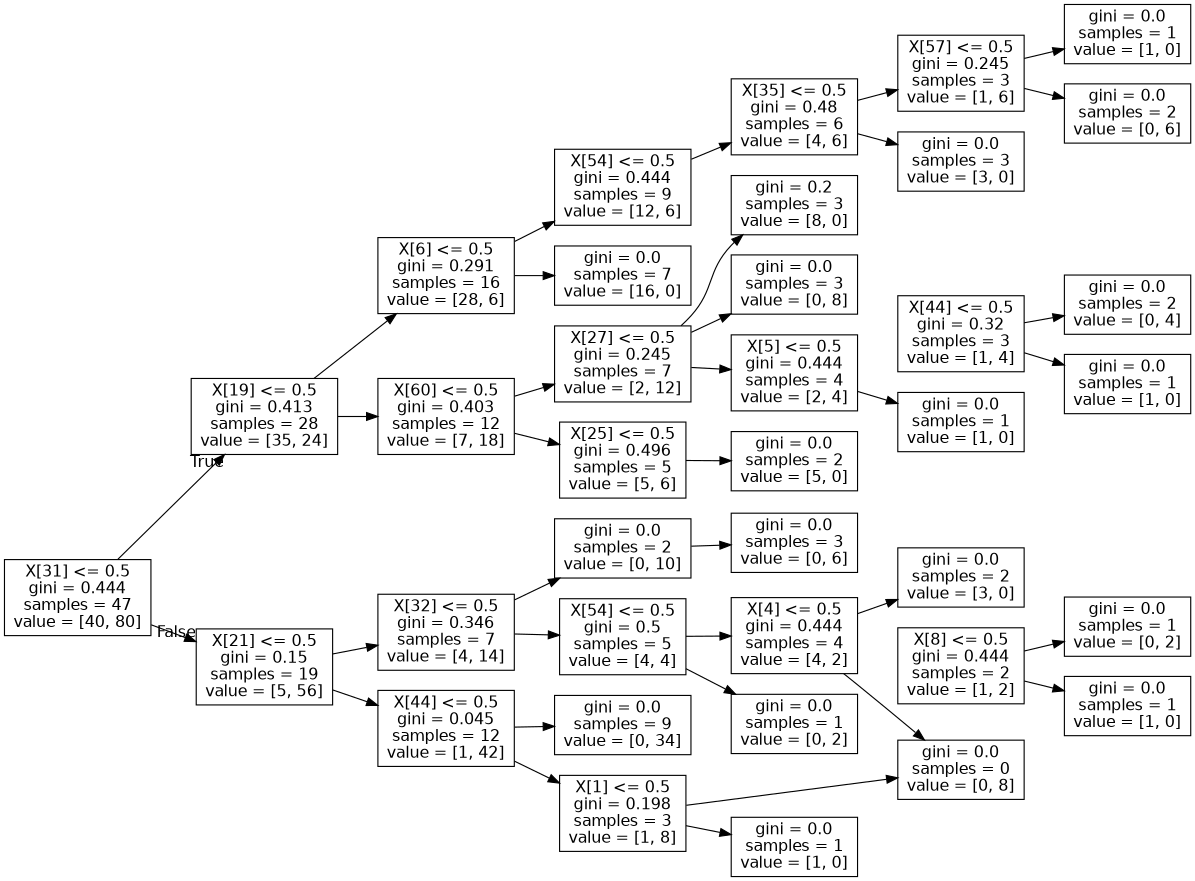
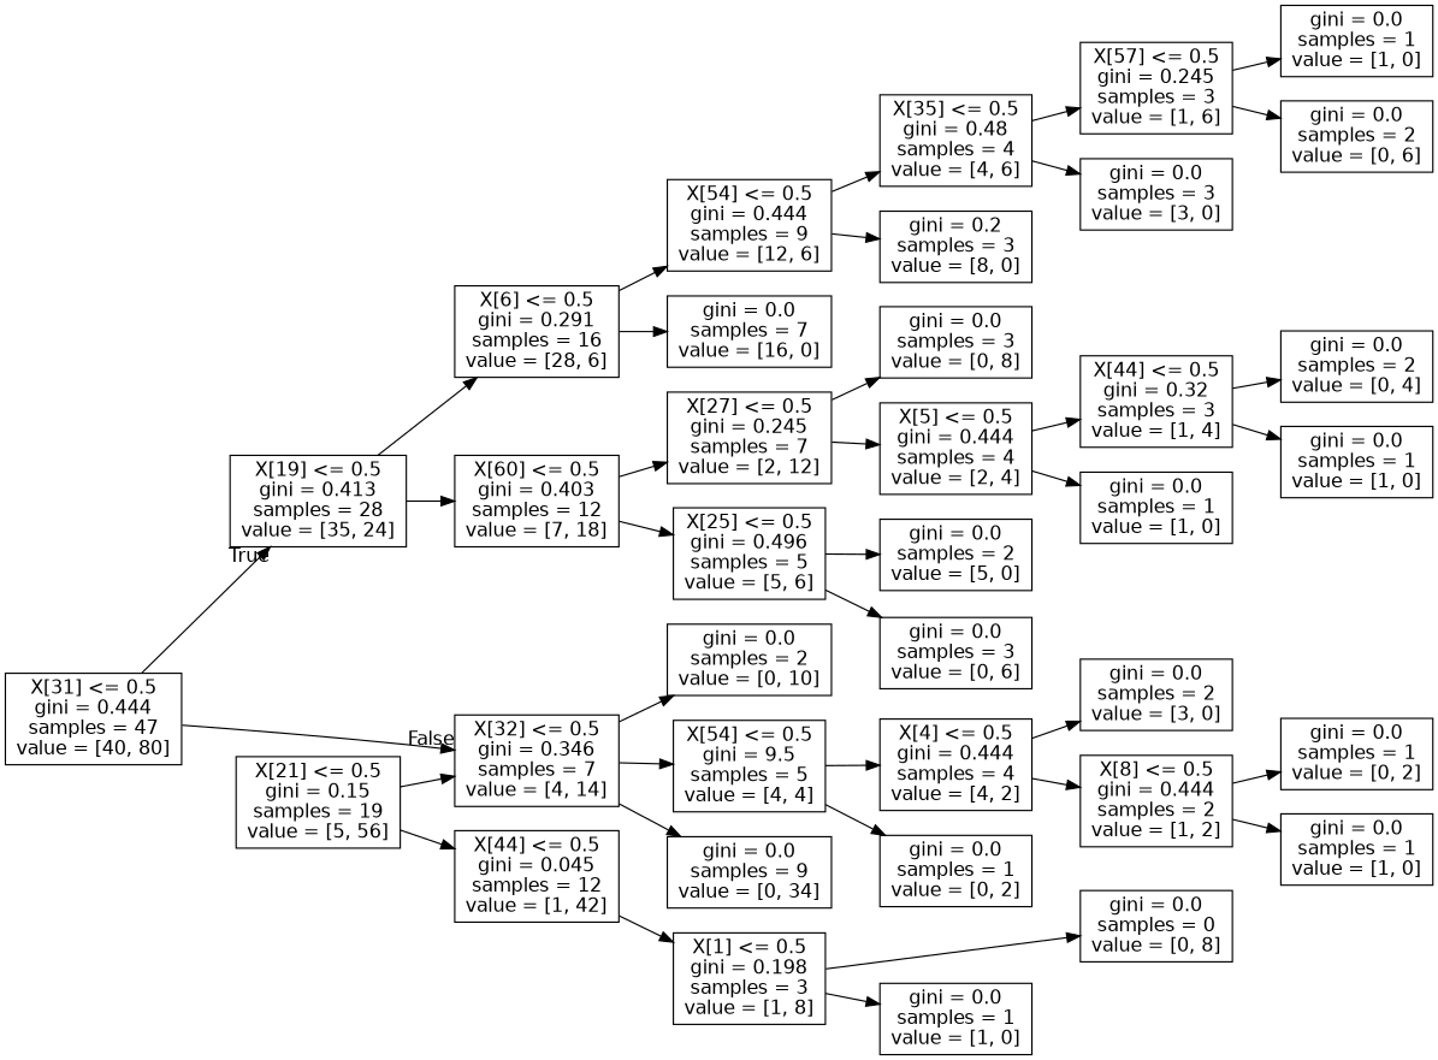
  digraph {
    rankdir=LR
    node [fontname=helvetica shape=box]
    edge [fontname=helvetica]
    n1 [label="X[31] <= 0.5\ngini = 0.444\nsamples = 47\nvalue = [40, 80]"]
    n2 [label="X[19] <= 0.5\ngini = 0.413\nsamples = 28\nvalue = [35, 24]"]
    n3 [label="X[21] <= 0.5\ngini = 0.15\nsamples = 19\nvalue = [5, 56]"]
    n4 [label="X[6] <= 0.5\ngini = 0.291\nsamples = 16\nvalue = [28, 6]"]
    n5 [label="X[60] <= 0.5\ngini = 0.403\nsamples = 12\nvalue = [7, 18]"]
    n6 [label="X[32] <= 0.5\ngini = 0.346\nsamples = 7\nvalue = [4, 14]"]
    n7 [label="X[44] <= 0.5\ngini = 0.045\nsamples = 12\nvalue = [1, 42]"]
    n8 [label="X[54] <= 0.5\ngini = 0.444\nsamples = 9\nvalue = [12, 6]"]
    n9 [label="gini = 0.0\nsamples = 7\nvalue = [16, 0]"]
    n10 [label="X[27] <= 0.5\ngini = 0.245\nsamples = 7\nvalue = [2, 12]"]
    n11 [label="X[25] <= 0.5\ngini = 0.496\nsamples = 5\nvalue = [5, 6]"]
    n12 [label="gini = 0.2\nsamples = 3\nvalue = [8, 0]"]
-   n13 [label="X[35] <= 0.5\ngini = 0.48\nsamples = 6\nvalue = [4, 6]"]
+   n13 [label="X[35] <= 0.5\ngini = 0.48\nsamples = 4\nvalue = [4, 6]"]
    n14 [label="X[57] <= 0.5\ngini = 0.245\nsamples = 3\nvalue = [1, 6]"]
    n15 [label="gini = 0.0\nsamples = 3\nvalue = [3, 0]"]
    n16 [label="gini = 0.0\nsamples = 1\nvalue = [1, 0]"]
    n17 [label="gini = 0.0\nsamples = 2\nvalue = [0, 6]"]
    n18 [label="gini = 0.0\nsamples = 3\nvalue = [0, 8]"]
    n19 [label="X[5] <= 0.5\ngini = 0.444\nsamples = 4\nvalue = [2, 4]"]
    n20 [label="gini = 0.0\nsamples = 2\nvalue = [5, 0]"]
    n21 [label="gini = 0.0\nsamples = 3\nvalue = [0, 6]"]
    n22 [label="X[44] <= 0.5\ngini = 0.32\nsamples = 3\nvalue = [1, 4]"]
    n23 [label="gini = 0.0\nsamples = 1\nvalue = [1, 0]"]
    n24 [label="gini = 0.0\nsamples = 2\nvalue = [0, 4]"]
    n25 [label="gini = 0.0\nsamples = 1\nvalue = [1, 0]"]
    n26 [label="gini = 0.0\nsamples = 2\nvalue = [0, 10]"]
-   n27 [label="X[54] <= 0.5\ngini = 0.5\nsamples = 5\nvalue = [4, 4]"]
+   n27 [label="X[54] <= 0.5\ngini = 9.5\nsamples = 5\nvalue = [4, 4]"]
    n28 [label="gini = 0.0\nsamples = 9\nvalue = [0, 34]"]
    n29 [label="X[1] <= 0.5\ngini = 0.198\nsamples = 3\nvalue = [1, 8]"]
    n30 [label="X[4] <= 0.5\ngini = 0.444\nsamples = 4\nvalue = [4, 2]"]
    n31 [label="gini = 0.0\nsamples = 1\nvalue = [0, 2]"]
    n32 [label="gini = 0.0\nsamples = 2\nvalue = [3, 0]"]
    n33 [label="X[8] <= 0.5\ngini = 0.444\nsamples = 2\nvalue = [1, 2]"]
    n34 [label="gini = 0.0\nsamples = 1\nvalue = [0, 2]"]
    n35 [label="gini = 0.0\nsamples = 1\nvalue = [1, 0]"]
    n36 [label="gini = 0.0\nsamples = 0\nvalue = [0, 8]"]
    n37 [label="gini = 0.0\nsamples = 1\nvalue = [1, 0]"]
    n1 -> n2 [headlabel=True labelangle=45 labeldistance=2.5]
-   n1 -> n3 [headlabel=False labelangle=-45 labeldistance=2.5]
+   n1 -> n6 [headlabel=False labelangle=-45 labeldistance=2.5]
    n2 -> n4
    n2 -> n5
    n3 -> n6
    n3 -> n7
    n4 -> n8
    n4 -> n9
    n5 -> n10
    n5 -> n11
    n6 -> n26
    n6 -> n27
-   n7 -> n28
+   n6 -> n28
    n7 -> n29
-   n10 -> n12
+   n8 -> n12
    n8 -> n13
    n10 -> n18
    n10 -> n19
    n11 -> n20
-   n26 -> n21
+   n11 -> n21
    n13 -> n14
    n13 -> n15
    n14 -> n16
    n14 -> n17
+   n19 -> n22
    n19 -> n23
    n22 -> n24
    n22 -> n25
    n27 -> n30
    n27 -> n31
    n29 -> n36
    n29 -> n37
    n30 -> n32
-   n30 -> n36
+   n30 -> n33
    n33 -> n34
    n33 -> n35
  }
